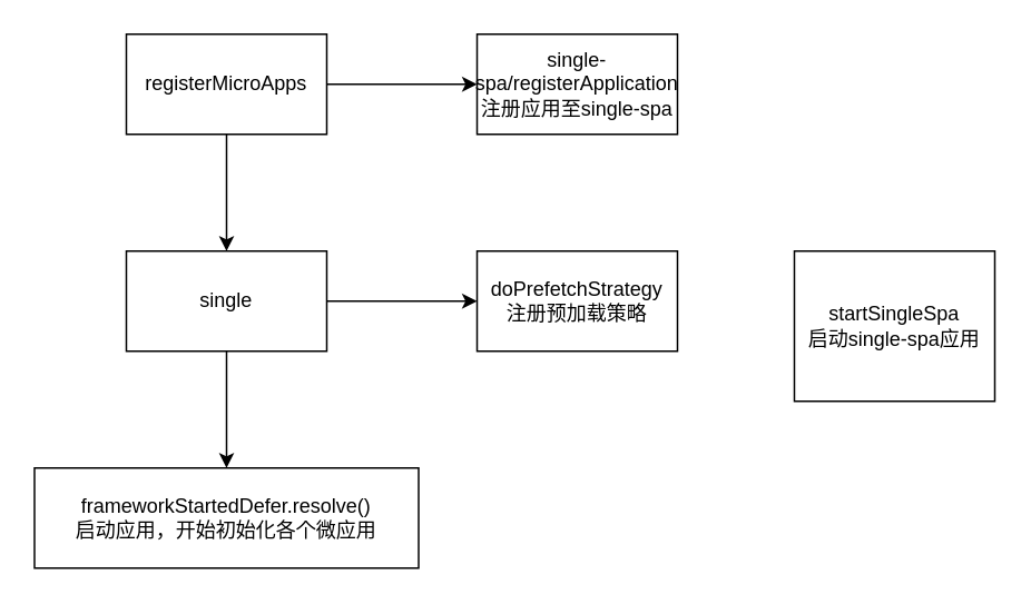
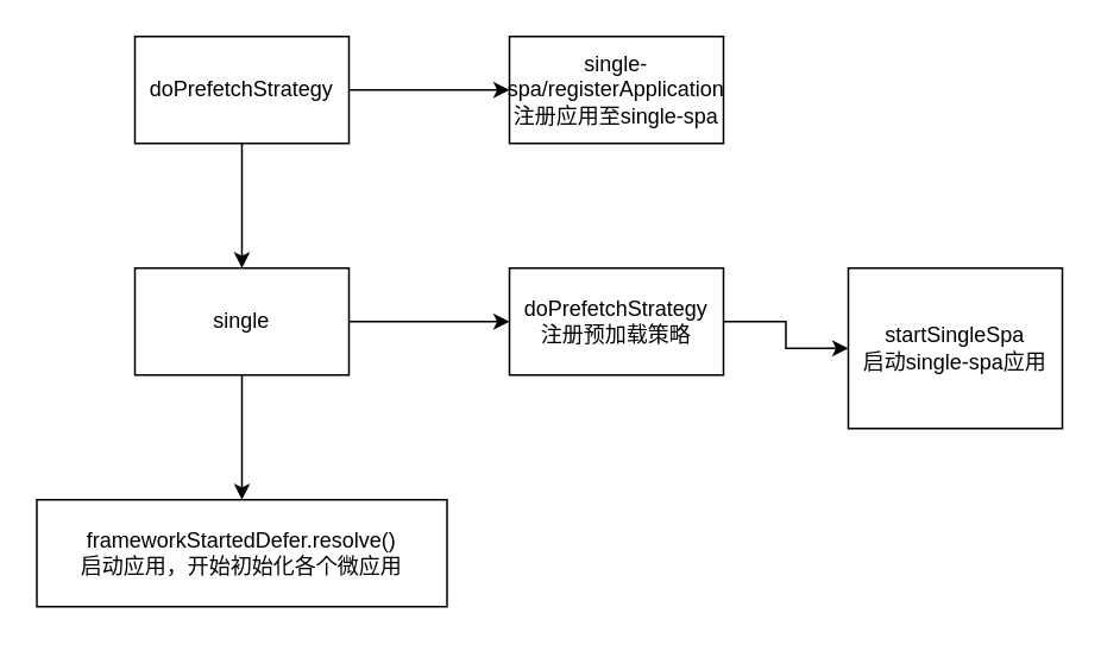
  <mxCell id="0" />
  <mxCell id="1" parent="0" />
  <mxCell id="2" style="edgeStyle=orthogonalEdgeStyle;rounded=0;orthogonalLoop=1;jettySize=auto;html=1;exitX=0.5;exitY=1;exitDx=0;exitDy=0;" edge="1" parent="1" source="4" target="7"><mxGeometry relative="1" as="geometry" /></mxCell>
  <mxCell id="3" style="edgeStyle=orthogonalEdgeStyle;rounded=0;orthogonalLoop=1;jettySize=auto;html=1;exitX=1;exitY=0.5;exitDx=0;exitDy=0;entryX=0;entryY=0.5;entryDx=0;entryDy=0;" edge="1" parent="1" source="4" target="10"><mxGeometry relative="1" as="geometry" /></mxCell>
- <mxCell id="4" value="registerMicroApps" style="rounded=0;whiteSpace=wrap;html=1;" vertex="1" parent="1"><mxGeometry x="75" y="20" width="120" height="60" as="geometry" /></mxCell>
+ <mxCell id="4" value="doPrefetchStrategy" style="rounded=0;whiteSpace=wrap;html=1;" vertex="1" parent="1"><mxGeometry x="75" y="20" width="120" height="60" as="geometry" /></mxCell>
  <mxCell id="5" style="edgeStyle=orthogonalEdgeStyle;rounded=0;orthogonalLoop=1;jettySize=auto;html=1;exitX=1;exitY=0.5;exitDx=0;exitDy=0;entryX=0;entryY=0.5;entryDx=0;entryDy=0;" edge="1" parent="1" source="7" target="9"><mxGeometry relative="1" as="geometry" /></mxCell>
  <mxCell id="6" style="edgeStyle=orthogonalEdgeStyle;rounded=0;orthogonalLoop=1;jettySize=auto;html=1;exitX=0.5;exitY=1;exitDx=0;exitDy=0;" edge="1" parent="1" source="7" target="12"><mxGeometry relative="1" as="geometry" /></mxCell>
  <mxCell id="7" value="single" style="rounded=0;whiteSpace=wrap;html=1;" vertex="1" parent="1"><mxGeometry x="75" y="150" width="120" height="60" as="geometry" /></mxCell>
+ <mxCell id="8" style="edgeStyle=orthogonalEdgeStyle;rounded=0;orthogonalLoop=1;jettySize=auto;html=1;exitX=1;exitY=0.5;exitDx=0;exitDy=0;" edge="1" parent="1" source="9" target="11"><mxGeometry relative="1" as="geometry" /></mxCell>
  <mxCell id="9" value="doPrefetchStrategy&lt;br&gt;注册预加载策略" style="rounded=0;whiteSpace=wrap;html=1;" vertex="1" parent="1"><mxGeometry x="285" y="150" width="120" height="60" as="geometry" /></mxCell>
  <mxCell id="10" value="single-spa/registerApplication&lt;br&gt;注册应用至single-spa" style="rounded=0;whiteSpace=wrap;html=1;" vertex="1" parent="1"><mxGeometry x="285" y="20" width="120" height="60" as="geometry" /></mxCell>
  <mxCell id="11" value="startSingleSpa&lt;br&gt;启动single-spa应用" style="rounded=0;whiteSpace=wrap;html=1;" vertex="1" parent="1"><mxGeometry x="475" y="150" width="120" height="90" as="geometry" /></mxCell>
  <mxCell id="12" value="frameworkStartedDefer.resolve()&lt;br&gt;启动应用，开始初始化各个微应用" style="rounded=0;whiteSpace=wrap;html=1;" vertex="1" parent="1"><mxGeometry x="20" y="280" width="230" height="60" as="geometry" /></mxCell>
